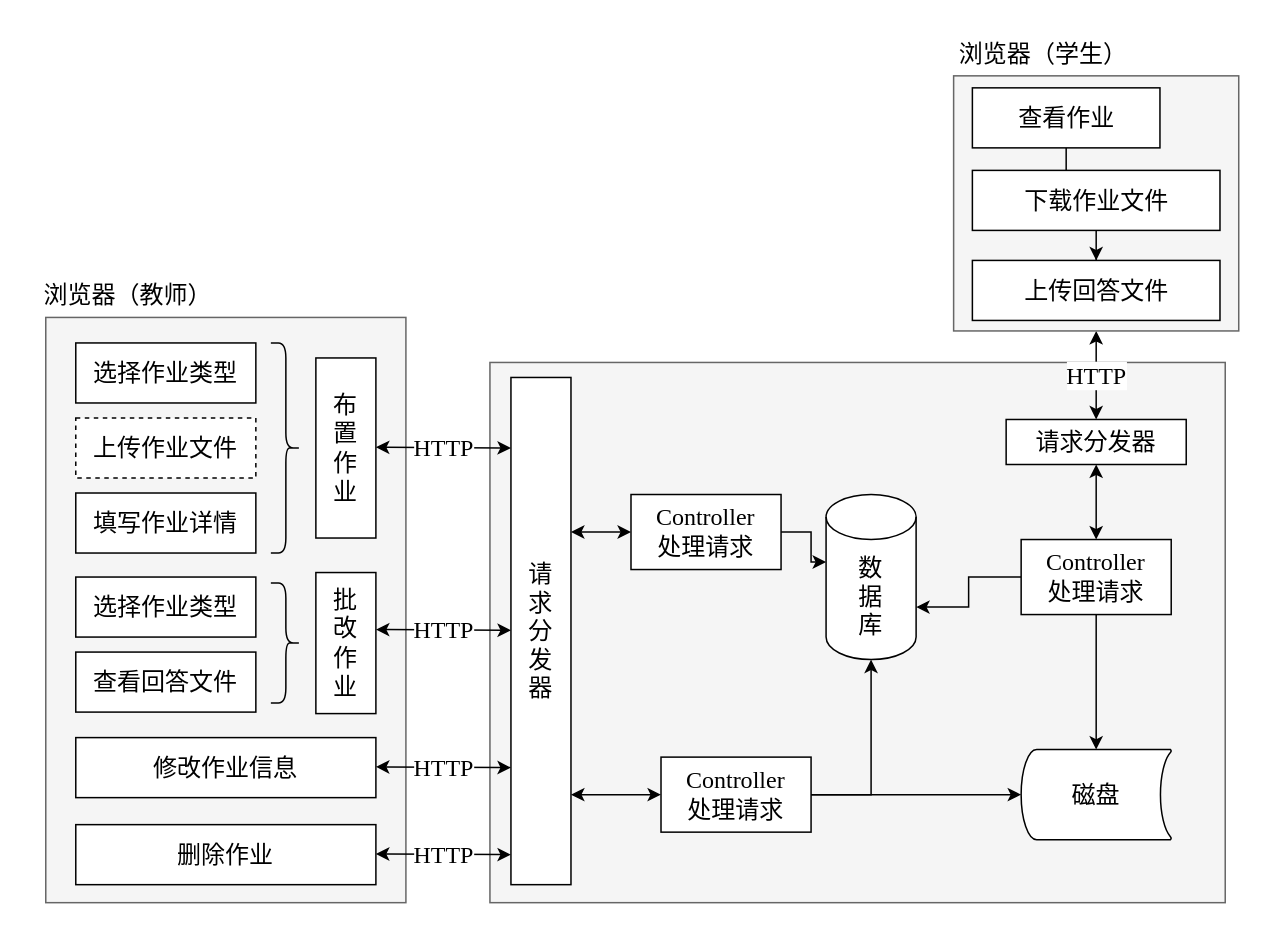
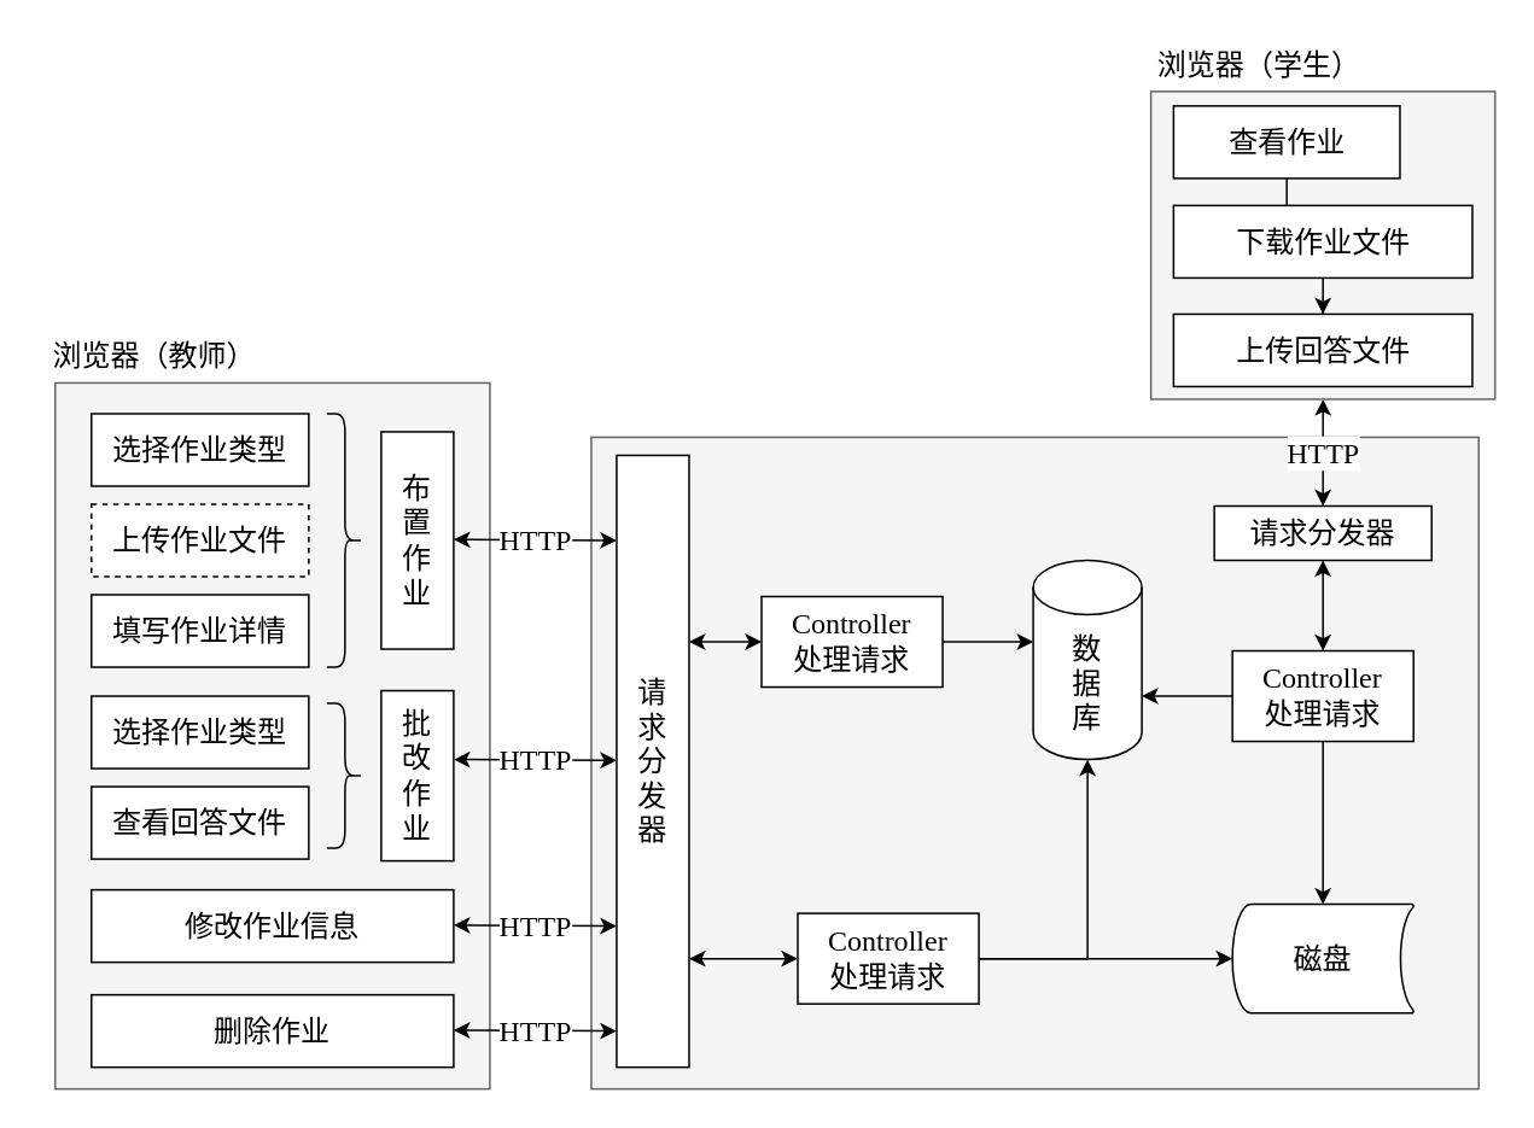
  <mxCell id="0" />
  <mxCell id="1" parent="0" />
  <mxCell id="2" value="" style="rounded=0;whiteSpace=wrap;html=1;fillColor=#f5f5f5;fontColor=#333333;strokeColor=#666666;fontSize=16;fontFamily=宋体;" vertex="1" parent="1"><mxGeometry x="30" y="211" width="240" height="390" as="geometry" /></mxCell>
  <mxCell id="3" value="浏览器（教师）" style="text;html=1;strokeColor=none;fillColor=none;align=center;verticalAlign=middle;whiteSpace=wrap;rounded=0;fontSize=16;fontFamily=宋体;" vertex="1" parent="1"><mxGeometry x="20" y="181" width="130" height="30" as="geometry" /></mxCell>
  <mxCell id="4" value="" style="group;fontFamily=宋体;" vertex="1" connectable="0" parent="1"><mxGeometry x="50" y="381" width="200" height="94" as="geometry" /></mxCell>
  <mxCell id="5" value="选择作业类型" style="rounded=0;whiteSpace=wrap;html=1;fontSize=16;fontFamily=宋体;" vertex="1" parent="4"><mxGeometry y="3" width="120" height="40" as="geometry" /></mxCell>
  <mxCell id="6" value="查看回答文件" style="rounded=0;whiteSpace=wrap;html=1;fontSize=16;fontFamily=宋体;" vertex="1" parent="4"><mxGeometry y="53" width="120" height="40" as="geometry" /></mxCell>
  <mxCell id="7" value="" style="shape=curlyBracket;whiteSpace=wrap;html=1;rounded=1;flipH=1;fontSize=16;fontFamily=宋体;" vertex="1" parent="4"><mxGeometry x="130" y="7" width="20" height="80" as="geometry" /></mxCell>
  <mxCell id="8" value="批&lt;br&gt;改&lt;br&gt;作&lt;br&gt;业" style="rounded=0;whiteSpace=wrap;html=1;fontSize=16;fontFamily=宋体;" vertex="1" parent="4"><mxGeometry x="160" width="40" height="94" as="geometry" /></mxCell>
  <mxCell id="9" value="" style="group;fontFamily=宋体;" vertex="1" connectable="0" parent="1"><mxGeometry x="50" y="228" width="200" height="140" as="geometry" /></mxCell>
  <mxCell id="10" value="选择作业类型" style="rounded=0;whiteSpace=wrap;html=1;fontSize=16;fontFamily=宋体;" vertex="1" parent="9"><mxGeometry width="120" height="40" as="geometry" /></mxCell>
  <mxCell id="11" value="上传作业文件" style="rounded=0;whiteSpace=wrap;html=1;fontSize=16;fontFamily=宋体;dashed=1;" vertex="1" parent="9"><mxGeometry y="50" width="120" height="40" as="geometry" /></mxCell>
  <mxCell id="12" value="填写作业详情" style="rounded=0;whiteSpace=wrap;html=1;fontSize=16;fontFamily=宋体;" vertex="1" parent="9"><mxGeometry y="100" width="120" height="40" as="geometry" /></mxCell>
  <mxCell id="13" value="" style="shape=curlyBracket;whiteSpace=wrap;html=1;rounded=1;flipH=1;fontSize=16;fontFamily=宋体;" vertex="1" parent="9"><mxGeometry x="130" width="20" height="140" as="geometry" /></mxCell>
  <mxCell id="14" value="布&lt;br&gt;置&lt;br&gt;作&lt;br&gt;业" style="rounded=0;whiteSpace=wrap;html=1;fontSize=16;fontFamily=宋体;" vertex="1" parent="9"><mxGeometry x="160" y="10" width="40" height="120" as="geometry" /></mxCell>
  <mxCell id="15" value="修改作业信息" style="rounded=0;whiteSpace=wrap;html=1;fontSize=16;fontFamily=宋体;" vertex="1" parent="1"><mxGeometry x="50" y="491" width="200" height="40" as="geometry" /></mxCell>
  <mxCell id="16" value="删除作业" style="rounded=0;whiteSpace=wrap;html=1;fontSize=16;fontFamily=宋体;" vertex="1" parent="1"><mxGeometry x="50" y="549" width="200" height="40" as="geometry" /></mxCell>
  <mxCell id="17" value="" style="rounded=0;whiteSpace=wrap;html=1;fontFamily=Times New Roman;fontSize=16;fillColor=#f5f5f5;fontColor=#333333;strokeColor=#666666;" vertex="1" parent="1"><mxGeometry x="326" y="241" width="490" height="360" as="geometry" /></mxCell>
  <mxCell id="18" value="请&lt;br&gt;求&lt;br&gt;分&lt;br&gt;发&lt;br&gt;器" style="rounded=0;whiteSpace=wrap;html=1;fontFamily=宋体;fontSize=16;" vertex="1" parent="1"><mxGeometry x="340" y="251" width="40" height="338" as="geometry" /></mxCell>
  <mxCell id="19" style="edgeStyle=orthogonalEdgeStyle;rounded=0;orthogonalLoop=1;jettySize=auto;html=1;entryX=0;entryY=0.409;entryDx=0;entryDy=0;entryPerimeter=0;fontFamily=宋体;fontSize=16;" edge="1" parent="1" source="20" target="21"><mxGeometry relative="1" as="geometry" /></mxCell>
  <mxCell id="20" value="&lt;font&gt;&lt;font face=&quot;Times New Roman&quot;&gt;Controller&lt;/font&gt;&lt;br&gt;处理请求&lt;br&gt;&lt;/font&gt;" style="rounded=0;whiteSpace=wrap;html=1;fontFamily=宋体;fontSize=16;" vertex="1" parent="1"><mxGeometry x="420" y="329" width="100" height="50" as="geometry" /></mxCell>
- <mxCell id="21" value="数&lt;br&gt;据&lt;br&gt;库" style="shape=cylinder3;whiteSpace=wrap;html=1;boundedLbl=1;backgroundOutline=1;size=15;fontFamily=宋体;fontSize=16;" vertex="1" parent="1"><mxGeometry x="550" y="329" width="60" height="110" as="geometry" /></mxCell>
+ <mxCell id="21" value="数&lt;br&gt;据&lt;br&gt;库" style="shape=cylinder3;whiteSpace=wrap;html=1;boundedLbl=1;backgroundOutline=1;size=15;fontFamily=宋体;fontSize=16;" vertex="1" parent="1"><mxGeometry x="570" y="309" width="60" height="110" as="geometry" /></mxCell>
  <mxCell id="22" style="edgeStyle=orthogonalEdgeStyle;rounded=0;orthogonalLoop=1;jettySize=auto;html=1;fontFamily=宋体;fontSize=16;" edge="1" parent="1" source="24" target="25"><mxGeometry relative="1" as="geometry" /></mxCell>
  <mxCell id="23" style="edgeStyle=orthogonalEdgeStyle;rounded=0;orthogonalLoop=1;jettySize=auto;html=1;fontFamily=宋体;fontSize=16;" edge="1" parent="1" source="24" target="21"><mxGeometry relative="1" as="geometry"><mxPoint x="600" y="449" as="targetPoint" /></mxGeometry></mxCell>
  <mxCell id="24" value="&lt;font&gt;&lt;font face=&quot;Times New Roman&quot;&gt;Controller&lt;/font&gt;&lt;br&gt;处理请求&lt;br&gt;&lt;/font&gt;" style="rounded=0;whiteSpace=wrap;html=1;fontFamily=宋体;fontSize=16;" vertex="1" parent="1"><mxGeometry x="440" y="504" width="100" height="50" as="geometry" /></mxCell>
  <mxCell id="25" value="磁盘" style="strokeWidth=1;html=1;shape=mxgraph.flowchart.stored_data;whiteSpace=wrap;fontFamily=宋体;fontSize=16;spacing=2;" vertex="1" parent="1"><mxGeometry x="680" y="499" width="100" height="60" as="geometry" /></mxCell>
  <mxCell id="26" style="edgeStyle=orthogonalEdgeStyle;rounded=0;orthogonalLoop=1;jettySize=auto;html=1;entryX=1;entryY=0;entryDx=0;entryDy=75;entryPerimeter=0;fontFamily=宋体;fontSize=16;" edge="1" parent="1" source="28" target="21"><mxGeometry relative="1" as="geometry" /></mxCell>
  <mxCell id="27" style="edgeStyle=orthogonalEdgeStyle;rounded=0;orthogonalLoop=1;jettySize=auto;html=1;fontFamily=宋体;fontSize=16;" edge="1" parent="1" source="28" target="25"><mxGeometry relative="1" as="geometry" /></mxCell>
  <mxCell id="28" value="&lt;font&gt;&lt;font face=&quot;Times New Roman&quot;&gt;Controller&lt;/font&gt;&lt;br&gt;处理请求&lt;br&gt;&lt;/font&gt;" style="rounded=0;whiteSpace=wrap;html=1;fontFamily=宋体;fontSize=16;" vertex="1" parent="1"><mxGeometry x="680" y="359" width="100" height="50" as="geometry" /></mxCell>
  <mxCell id="29" value="请求分发器" style="rounded=0;whiteSpace=wrap;html=1;fontFamily=宋体;fontSize=16;strokeWidth=1;" vertex="1" parent="1"><mxGeometry x="670" y="279" width="120" height="30" as="geometry" /></mxCell>
  <mxCell id="30" value="" style="endArrow=classic;startArrow=classic;html=1;rounded=0;fontFamily=宋体;fontSize=16;entryX=0;entryY=0.5;entryDx=0;entryDy=0;" edge="1" parent="1" target="20"><mxGeometry width="50" height="50" relative="1" as="geometry"><mxPoint x="380" y="354" as="sourcePoint" /><mxPoint x="300" y="469" as="targetPoint" /></mxGeometry></mxCell>
  <mxCell id="31" value="" style="endArrow=classic;startArrow=classic;html=1;rounded=0;fontFamily=宋体;fontSize=16;" edge="1" parent="1" target="24"><mxGeometry width="50" height="50" relative="1" as="geometry"><mxPoint x="380" y="529" as="sourcePoint" /><mxPoint x="420" y="528.66" as="targetPoint" /></mxGeometry></mxCell>
  <mxCell id="32" value="" style="endArrow=classic;startArrow=classic;html=1;rounded=0;fontFamily=宋体;fontSize=16;entryX=0.5;entryY=1;entryDx=0;entryDy=0;exitX=0.5;exitY=0;exitDx=0;exitDy=0;" edge="1" parent="1" source="28" target="29"><mxGeometry width="50" height="50" relative="1" as="geometry"><mxPoint x="290" y="479" as="sourcePoint" /><mxPoint x="340" y="429" as="targetPoint" /></mxGeometry></mxCell>
  <mxCell id="33" value="HTTP" style="endArrow=classic;startArrow=classic;html=1;rounded=0;fontFamily=Times New Roman;fontSize=16;" edge="1" parent="1"><mxGeometry width="50" height="50" relative="1" as="geometry"><mxPoint x="250" y="297.5" as="sourcePoint" /><mxPoint x="340" y="298" as="targetPoint" /></mxGeometry></mxCell>
  <mxCell id="34" value="HTTP" style="endArrow=classic;startArrow=classic;html=1;rounded=0;fontFamily=Times New Roman;fontSize=16;" edge="1" parent="1"><mxGeometry width="50" height="50" relative="1" as="geometry"><mxPoint x="250" y="419" as="sourcePoint" /><mxPoint x="340" y="419.5" as="targetPoint" /></mxGeometry></mxCell>
  <mxCell id="35" value="HTTP" style="endArrow=classic;startArrow=classic;html=1;rounded=0;fontFamily=Times New Roman;fontSize=16;" edge="1" parent="1"><mxGeometry width="50" height="50" relative="1" as="geometry"><mxPoint x="250" y="510.5" as="sourcePoint" /><mxPoint x="340" y="511" as="targetPoint" /></mxGeometry></mxCell>
  <mxCell id="36" value="HTTP" style="endArrow=classic;startArrow=classic;html=1;rounded=0;fontFamily=Times New Roman;fontSize=16;" edge="1" parent="1"><mxGeometry width="50" height="50" relative="1" as="geometry"><mxPoint x="250" y="568.5" as="sourcePoint" /><mxPoint x="340" y="569" as="targetPoint" /></mxGeometry></mxCell>
  <mxCell id="37" value="HTTP" style="endArrow=classic;startArrow=classic;html=1;rounded=0;fontFamily=Times New Roman;fontSize=16;entryX=0.5;entryY=0;entryDx=0;entryDy=0;labelBackgroundColor=default;" edge="1" parent="1" source="38"><mxGeometry width="50" height="50" relative="1" as="geometry"><mxPoint x="650" y="229" as="sourcePoint" /><mxPoint x="730" y="279" as="targetPoint" /></mxGeometry></mxCell>
  <mxCell id="38" value="" style="rounded=0;whiteSpace=wrap;html=1;fontFamily=宋体;fontSize=16;strokeWidth=1;fillColor=#f5f5f5;fontColor=#333333;strokeColor=#666666;" vertex="1" parent="1"><mxGeometry x="635" y="50" width="190" height="170" as="geometry" /></mxCell>
  <mxCell id="39" style="edgeStyle=orthogonalEdgeStyle;rounded=0;orthogonalLoop=1;jettySize=auto;html=1;labelBackgroundColor=default;fontFamily=Times New Roman;fontSize=11;" edge="1" parent="1" source="40" target="43"><mxGeometry relative="1" as="geometry" /></mxCell>
  <mxCell id="40" value="查看作业" style="rounded=0;whiteSpace=wrap;html=1;fontFamily=宋体;fontSize=16;strokeWidth=1;" vertex="1" parent="1"><mxGeometry x="647.5" y="58" width="125" height="40" as="geometry" /></mxCell>
  <mxCell id="41" value="上传回答文件" style="rounded=0;whiteSpace=wrap;html=1;fontFamily=宋体;fontSize=16;strokeWidth=1;" vertex="1" parent="1"><mxGeometry x="647.5" y="173" width="165" height="40" as="geometry" /></mxCell>
  <mxCell id="42" style="edgeStyle=orthogonalEdgeStyle;rounded=0;orthogonalLoop=1;jettySize=auto;html=1;labelBackgroundColor=default;fontFamily=Times New Roman;fontSize=11;" edge="1" parent="1" source="43" target="41"><mxGeometry relative="1" as="geometry" /></mxCell>
  <mxCell id="43" value="下载作业文件" style="rounded=0;whiteSpace=wrap;html=1;fontFamily=宋体;fontSize=16;strokeWidth=1;" vertex="1" parent="1"><mxGeometry x="647.5" y="113" width="165" height="40" as="geometry" /></mxCell>
  <mxCell id="44" value="浏览器（学生）" style="text;html=1;strokeColor=none;fillColor=none;align=center;verticalAlign=middle;whiteSpace=wrap;rounded=0;fontFamily=宋体;fontSize=16;" vertex="1" parent="1"><mxGeometry x="635" y="20" width="120" height="30" as="geometry" /></mxCell>
